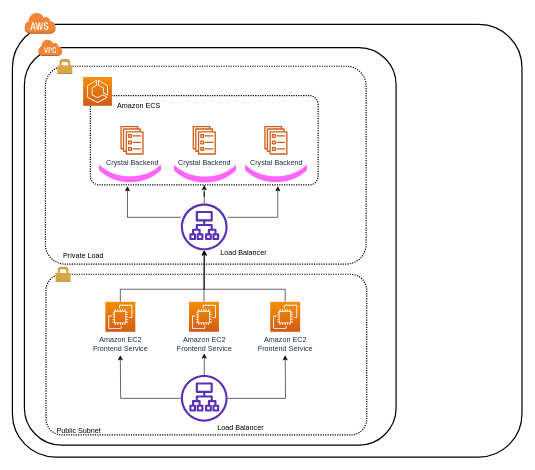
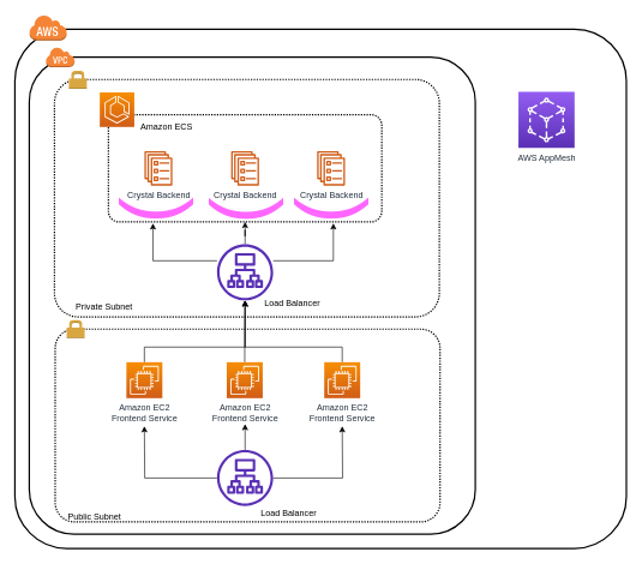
  <mxCell id="0" />
  <mxCell id="1" parent="0" />
  <mxCell id="2" value="" style="rounded=1;arcSize=10;dashed=0;strokeColor=#000000;fillColor=none;gradientColor=none;strokeWidth=2;" vertex="1" parent="1"><mxGeometry x="20" y="40" width="850" height="722" as="geometry" /></mxCell>
  <mxCell id="3" value="" style="rounded=1;arcSize=10;dashed=0;strokeColor=#000000;fillColor=none;gradientColor=none;strokeWidth=2;" vertex="1" parent="1"><mxGeometry x="40" y="79" width="620" height="663" as="geometry" /></mxCell>
  <mxCell id="4" value="" style="rounded=1;arcSize=10;dashed=1;strokeColor=#000000;fillColor=none;gradientColor=none;strokeWidth=2;dashPattern=1 1;" vertex="1" parent="1"><mxGeometry x="76" y="457" width="535" height="268" as="geometry" /></mxCell>
  <mxCell id="5" value="" style="rounded=1;arcSize=10;dashed=1;strokeColor=#000000;fillColor=none;gradientColor=none;strokeWidth=2;dashPattern=1 1;" vertex="1" parent="1"><mxGeometry x="75" y="110" width="535" height="330" as="geometry" /></mxCell>
  <mxCell id="6" style="edgeStyle=orthogonalEdgeStyle;rounded=0;orthogonalLoop=1;jettySize=auto;html=1;entryX=0.163;entryY=1.013;entryDx=0;entryDy=0;entryPerimeter=0;" edge="1" parent="1" source="9" target="19"><mxGeometry relative="1" as="geometry"><Array as="points"><mxPoint x="340" y="362" /><mxPoint x="212" y="362" /></Array></mxGeometry></mxCell>
  <mxCell id="7" style="edgeStyle=orthogonalEdgeStyle;rounded=0;orthogonalLoop=1;jettySize=auto;html=1;entryX=0.823;entryY=1.013;entryDx=0;entryDy=0;entryPerimeter=0;" edge="1" parent="1" source="9" target="19"><mxGeometry relative="1" as="geometry"><Array as="points"><mxPoint x="340" y="362" /><mxPoint x="463" y="362" /></Array></mxGeometry></mxCell>
  <mxCell id="8" style="edgeStyle=orthogonalEdgeStyle;rounded=0;orthogonalLoop=1;jettySize=auto;html=1;" edge="1" parent="1" source="9" target="19"><mxGeometry relative="1" as="geometry" /></mxCell>
  <mxCell id="9" value="" style="outlineConnect=0;fontColor=#232F3E;gradientColor=none;fillColor=#5A30B5;strokeColor=none;dashed=0;verticalLabelPosition=bottom;verticalAlign=top;align=center;html=1;fontSize=12;fontStyle=0;aspect=fixed;pointerEvents=1;shape=mxgraph.aws4.application_load_balancer;" vertex="1" parent="1"><mxGeometry x="301" y="339" width="78" height="78" as="geometry" /></mxCell>
  <mxCell id="10" style="edgeStyle=orthogonalEdgeStyle;rounded=0;orthogonalLoop=1;jettySize=auto;html=1;" edge="1" parent="1" source="11" target="9"><mxGeometry relative="1" as="geometry"><Array as="points"><mxPoint x="200" y="482" /><mxPoint x="340" y="482" /></Array></mxGeometry></mxCell>
  <mxCell id="11" value="Amazon EC2&lt;br&gt;Frontend Service" style="outlineConnect=0;fontColor=#232F3E;gradientColor=#F78E04;gradientDirection=north;fillColor=#D05C17;strokeColor=#ffffff;dashed=0;verticalLabelPosition=bottom;verticalAlign=top;align=center;html=1;fontSize=12;fontStyle=0;aspect=fixed;shape=mxgraph.aws4.resourceIcon;resIcon=mxgraph.aws4.ec2;" vertex="1" parent="1"><mxGeometry x="175" y="503" width="50" height="50" as="geometry" /></mxCell>
  <mxCell id="12" value="" style="dashed=0;html=1;shape=mxgraph.aws3.cloud;fillColor=#F58536;gradientColor=none;dashed=0;" vertex="1" parent="1"><mxGeometry x="40" y="20" width="52" height="36" as="geometry" /></mxCell>
  <mxCell id="13" value="" style="dashed=0;html=1;shape=mxgraph.aws3.virtual_private_cloud;fillColor=#F58536;gradientColor=none;dashed=0;" vertex="1" parent="1"><mxGeometry x="63" y="65" width="40" height="28" as="geometry" /></mxCell>
  <mxCell id="14" style="edgeStyle=orthogonalEdgeStyle;rounded=0;orthogonalLoop=1;jettySize=auto;html=1;" edge="1" parent="1" source="15" target="9"><mxGeometry relative="1" as="geometry" /></mxCell>
  <mxCell id="15" value="Amazon EC2&lt;br&gt;Frontend Service" style="outlineConnect=0;fontColor=#232F3E;gradientColor=#F78E04;gradientDirection=north;fillColor=#D05C17;strokeColor=#ffffff;dashed=0;verticalLabelPosition=bottom;verticalAlign=top;align=center;html=1;fontSize=12;fontStyle=0;aspect=fixed;shape=mxgraph.aws4.resourceIcon;resIcon=mxgraph.aws4.ec2;" vertex="1" parent="1"><mxGeometry x="314.5" y="503" width="50" height="50" as="geometry" /></mxCell>
  <mxCell id="16" style="edgeStyle=orthogonalEdgeStyle;rounded=0;orthogonalLoop=1;jettySize=auto;html=1;" edge="1" parent="1" source="17" target="9"><mxGeometry relative="1" as="geometry"><Array as="points"><mxPoint x="475" y="482" /><mxPoint x="340" y="482" /></Array></mxGeometry></mxCell>
  <mxCell id="17" value="Amazon EC2&lt;br&gt;Frontend Service" style="outlineConnect=0;fontColor=#232F3E;gradientColor=#F78E04;gradientDirection=north;fillColor=#D05C17;strokeColor=#ffffff;dashed=0;verticalLabelPosition=bottom;verticalAlign=top;align=center;html=1;fontSize=12;fontStyle=0;aspect=fixed;shape=mxgraph.aws4.resourceIcon;resIcon=mxgraph.aws4.ec2;" vertex="1" parent="1"><mxGeometry x="450" y="503" width="50" height="50" as="geometry" /></mxCell>
  <mxCell id="18" value="" style="group" vertex="1" connectable="0" parent="1"><mxGeometry x="138" y="128" width="392" height="298" as="geometry" /></mxCell>
  <mxCell id="19" value="" style="rounded=1;arcSize=10;dashed=1;strokeColor=#000000;fillColor=none;gradientColor=none;dashPattern=1 1;strokeWidth=2;" vertex="1" parent="18"><mxGeometry x="12" y="31" width="380" height="149" as="geometry" /></mxCell>
  <mxCell id="20" value="" style="outlineConnect=0;fontColor=#232F3E;gradientColor=#F78E04;gradientDirection=north;fillColor=#D05C17;strokeColor=#ffffff;dashed=0;verticalLabelPosition=bottom;verticalAlign=top;align=center;html=1;fontSize=12;fontStyle=0;aspect=fixed;shape=mxgraph.aws4.resourceIcon;resIcon=mxgraph.aws4.ecs;" vertex="1" parent="18"><mxGeometry width="48" height="48" as="geometry" /></mxCell>
  <mxCell id="21" value="Crystal Backend" style="outlineConnect=0;fontColor=#232F3E;gradientColor=none;fillColor=#D05C17;strokeColor=none;dashed=0;verticalLabelPosition=bottom;verticalAlign=top;align=center;html=1;fontSize=12;fontStyle=0;aspect=fixed;pointerEvents=1;shape=mxgraph.aws4.ecs_service;" vertex="1" parent="18"><mxGeometry x="62" y="81.5" width="39" height="48" as="geometry" /></mxCell>
  <mxCell id="22" value="Amazon ECS" style="text;html=1;resizable=0;points=[];autosize=1;align=left;verticalAlign=top;spacingTop=-4;" vertex="1" parent="18"><mxGeometry x="55" y="38" width="90" height="10" as="geometry" /></mxCell>
  <mxCell id="23" value="Crystal Backend" style="outlineConnect=0;fontColor=#232F3E;gradientColor=none;fillColor=#D05C17;strokeColor=none;dashed=0;verticalLabelPosition=bottom;verticalAlign=top;align=center;html=1;fontSize=12;fontStyle=0;aspect=fixed;pointerEvents=1;shape=mxgraph.aws4.ecs_service;" vertex="1" parent="18"><mxGeometry x="182.5" y="81.5" width="39" height="48" as="geometry" /></mxCell>
  <mxCell id="24" value="Crystal Backend" style="outlineConnect=0;fontColor=#232F3E;gradientColor=none;fillColor=#D05C17;strokeColor=none;dashed=0;verticalLabelPosition=bottom;verticalAlign=top;align=center;html=1;fontSize=12;fontStyle=0;aspect=fixed;pointerEvents=1;shape=mxgraph.aws4.ecs_service;" vertex="1" parent="18"><mxGeometry x="302" y="81.5" width="39" height="48" as="geometry" /></mxCell>
  <mxCell id="25" value=")" style="text;html=1;resizable=0;points=[];autosize=1;align=left;verticalAlign=top;spacingTop=-4;strokeWidth=5;fontSize=110;rotation=90;fontColor=#ff66ff;" vertex="1" parent="18"><mxGeometry x="143" y="149" width="20" height="10" as="geometry" /></mxCell>
  <mxCell id="26" value=")" style="text;html=1;resizable=0;points=[];autosize=1;align=left;verticalAlign=top;spacingTop=-4;strokeWidth=5;fontSize=110;rotation=90;fontColor=#ff66ff;" vertex="1" parent="18"><mxGeometry x="267.5" y="149" width="20" height="10" as="geometry" /></mxCell>
  <mxCell id="27" value=")" style="text;html=1;resizable=0;points=[];autosize=1;align=left;verticalAlign=top;spacingTop=-4;strokeWidth=5;fontSize=110;rotation=90;fontColor=#ff66ff;" vertex="1" parent="18"><mxGeometry x="385" y="149" width="20" height="10" as="geometry" /></mxCell>
  <mxCell id="28" value="" style="dashed=0;html=1;shape=mxgraph.aws3.permissions;fillColor=#D9A741;gradientColor=none;dashed=0;" vertex="1" parent="1"><mxGeometry x="95" y="98" width="25" height="25" as="geometry" /></mxCell>
- <mxCell id="29" value="Private Load" style="text;html=1;resizable=0;points=[];autosize=1;align=left;verticalAlign=top;spacingTop=-4;" vertex="1" parent="1"><mxGeometry x="103" y="417" width="90" height="10" as="geometry" /></mxCell>
+ <mxCell id="29" value="Private Subnet" style="text;html=1;resizable=0;points=[];autosize=1;align=left;verticalAlign=top;spacingTop=-4;" vertex="1" parent="1"><mxGeometry x="103" y="417" width="90" height="10" as="geometry" /></mxCell>
  <mxCell id="30" style="edgeStyle=orthogonalEdgeStyle;rounded=0;orthogonalLoop=1;jettySize=auto;html=1;" edge="1" parent="1" source="33"><mxGeometry relative="1" as="geometry"><mxPoint x="475" y="592" as="targetPoint" /></mxGeometry></mxCell>
  <mxCell id="31" style="edgeStyle=orthogonalEdgeStyle;rounded=0;orthogonalLoop=1;jettySize=auto;html=1;" edge="1" parent="1" source="33"><mxGeometry relative="1" as="geometry"><mxPoint x="200" y="592" as="targetPoint" /></mxGeometry></mxCell>
  <mxCell id="32" style="edgeStyle=orthogonalEdgeStyle;rounded=0;orthogonalLoop=1;jettySize=auto;html=1;" edge="1" parent="1" source="33"><mxGeometry relative="1" as="geometry"><mxPoint x="340" y="589" as="targetPoint" /></mxGeometry></mxCell>
  <mxCell id="33" value="" style="outlineConnect=0;fontColor=#232F3E;gradientColor=none;fillColor=#5A30B5;strokeColor=none;dashed=0;verticalLabelPosition=bottom;verticalAlign=top;align=center;html=1;fontSize=12;fontStyle=0;aspect=fixed;pointerEvents=1;shape=mxgraph.aws4.application_load_balancer;" vertex="1" parent="1"><mxGeometry x="301" y="625" width="78" height="78" as="geometry" /></mxCell>
  <mxCell id="34" value="Public Subnet" style="text;html=1;resizable=0;points=[];autosize=1;align=left;verticalAlign=top;spacingTop=-4;" vertex="1" parent="1"><mxGeometry x="92" y="708" width="90" height="10" as="geometry" /></mxCell>
  <mxCell id="35" value="Load Balancer" style="text;html=1;resizable=0;points=[];autosize=1;align=left;verticalAlign=top;spacingTop=-4;" vertex="1" parent="1"><mxGeometry x="364.5" y="412" width="90" height="10" as="geometry" /></mxCell>
  <mxCell id="36" value="Load Balancer" style="text;html=1;resizable=0;points=[];autosize=1;align=left;verticalAlign=top;spacingTop=-4;" vertex="1" parent="1"><mxGeometry x="360" y="703" width="90" height="10" as="geometry" /></mxCell>
  <mxCell id="37" value="" style="dashed=0;html=1;shape=mxgraph.aws3.permissions;fillColor=#D9A741;gradientColor=none;dashed=0;" vertex="1" parent="1"><mxGeometry x="92" y="444.5" width="25" height="25" as="geometry" /></mxCell>
+ <mxCell id="38" value="AWS AppMesh" style="outlineConnect=0;fontColor=#232F3E;gradientColor=#945DF2;gradientDirection=north;fillColor=#5A30B5;strokeColor=#ffffff;dashed=0;verticalLabelPosition=bottom;verticalAlign=top;align=center;html=1;fontSize=12;fontStyle=0;aspect=fixed;shape=mxgraph.aws4.resourceIcon;resIcon=mxgraph.aws4.app_mesh;dashPattern=1 1;" vertex="1" parent="1"><mxGeometry x="720" y="127" width="78" height="78" as="geometry" /></mxCell>
